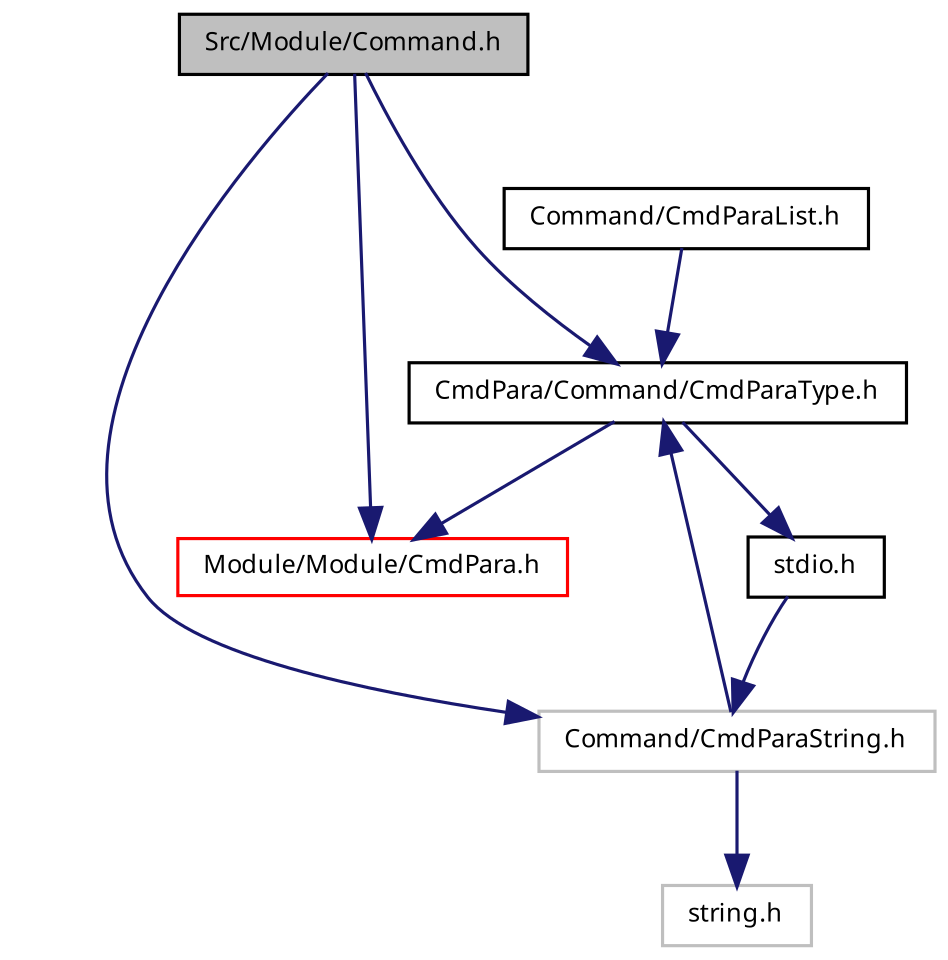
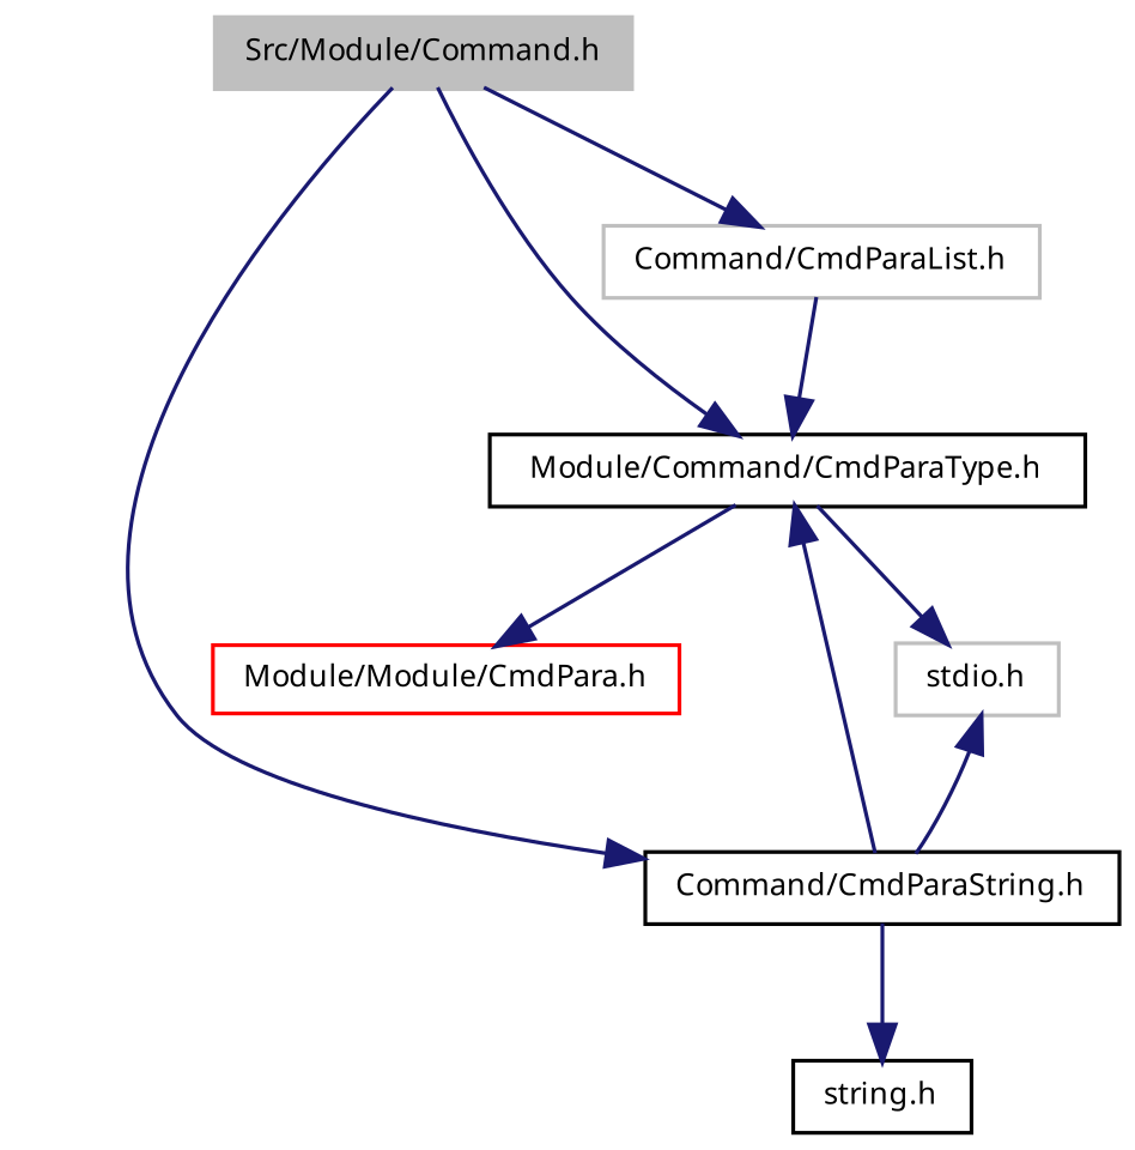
  digraph {
    node [color=black fillcolor=white fontname=Sans fontsize=8 shape=record style=filled]
    edge [color=midnightblue fontname=Sans fontsize=8 labelfontname=Sans labelfontsize=8 style=solid]
-   n1 [fillcolor=grey75 fontcolor=black height=0.2 label="Src/Module/Command.h" width=0.4]
-   n2 [height=0.2 label="CmdPara/Command/CmdParaType.h" width=0.4]
-   n3 [height=0.2 label="Command/CmdParaList.h" width=0.4]
-   n4 [color=grey75 height=0.2 label="Command/CmdParaString.h" width=0.4]
+   n1 [color=grey75 fillcolor=grey75 fontcolor=black height=0.2 label="Src/Module/Command.h" width=0.4]
+   n2 [height=0.2 label="Module/Command/CmdParaType.h" width=0.4]
+   n3 [color=grey75 height=0.2 label="Command/CmdParaList.h" width=0.4]
+   n4 [height=0.2 label="Command/CmdParaString.h" width=0.4]
    n5 [color=red height=0.2 label="Module/Module/CmdPara.h" width=0.4]
-   n6 [height=0.2 label="stdio.h" width=0.4]
-   n7 [color=grey75 height=0.2 label="string.h" width=0.4]
+   n6 [color=grey75 height=0.2 label="stdio.h" width=0.4]
+   n7 [height=0.2 label="string.h" width=0.4]
    n1 -> n2
-   n1 -> n5
+   n1 -> n3
    n1 -> n4
    n2 -> n5
    n2 -> n6
    n3 -> n2
    n4 -> n2
-   n6 -> n4
+   n4 -> n6
    n4 -> n7
  }
